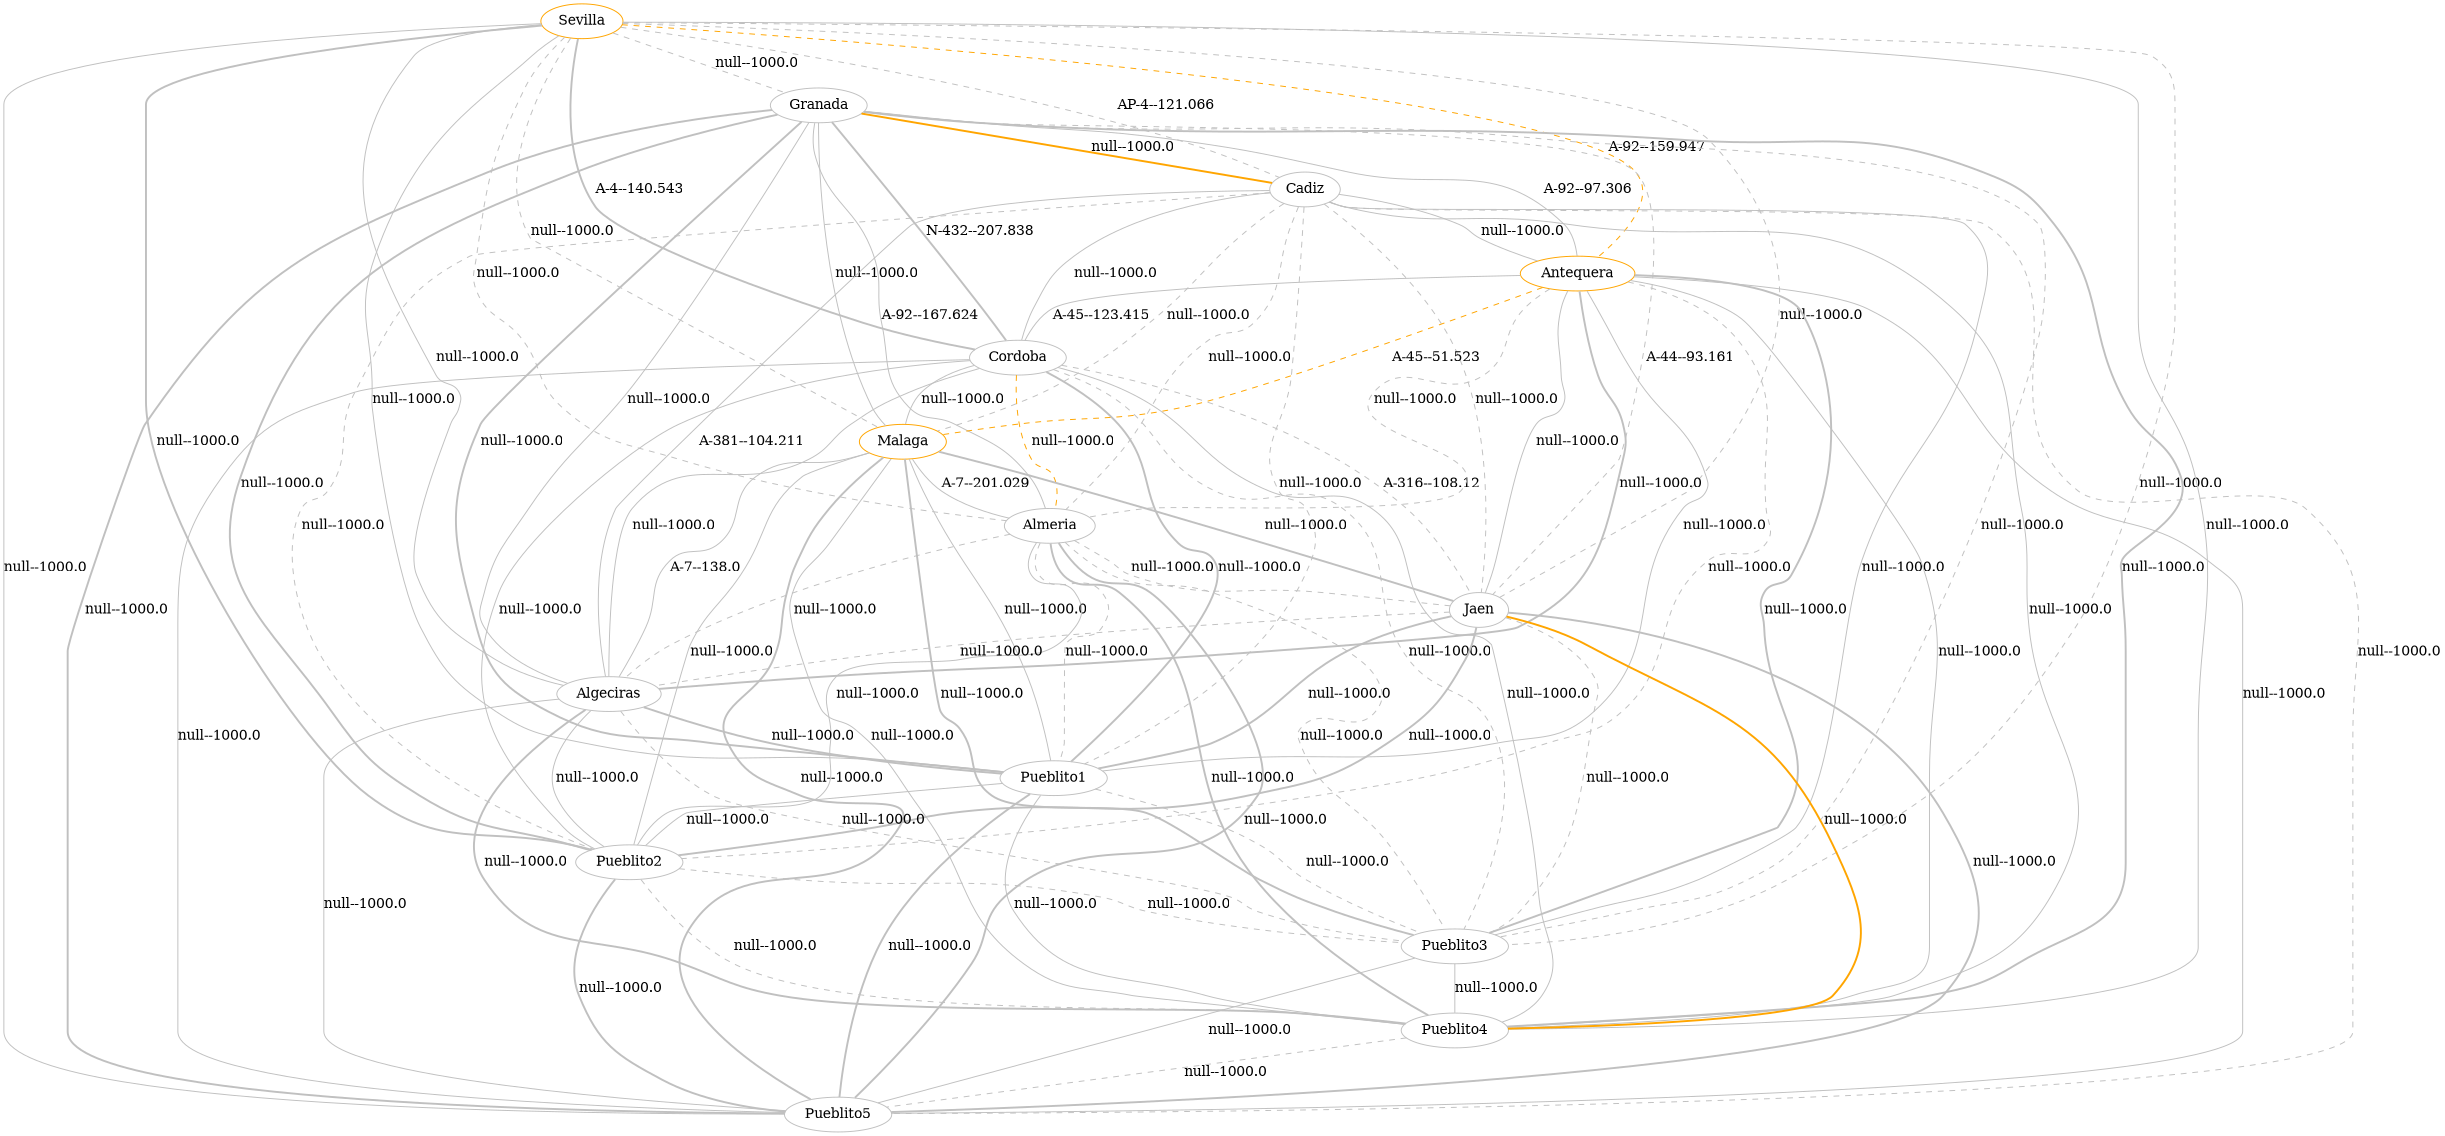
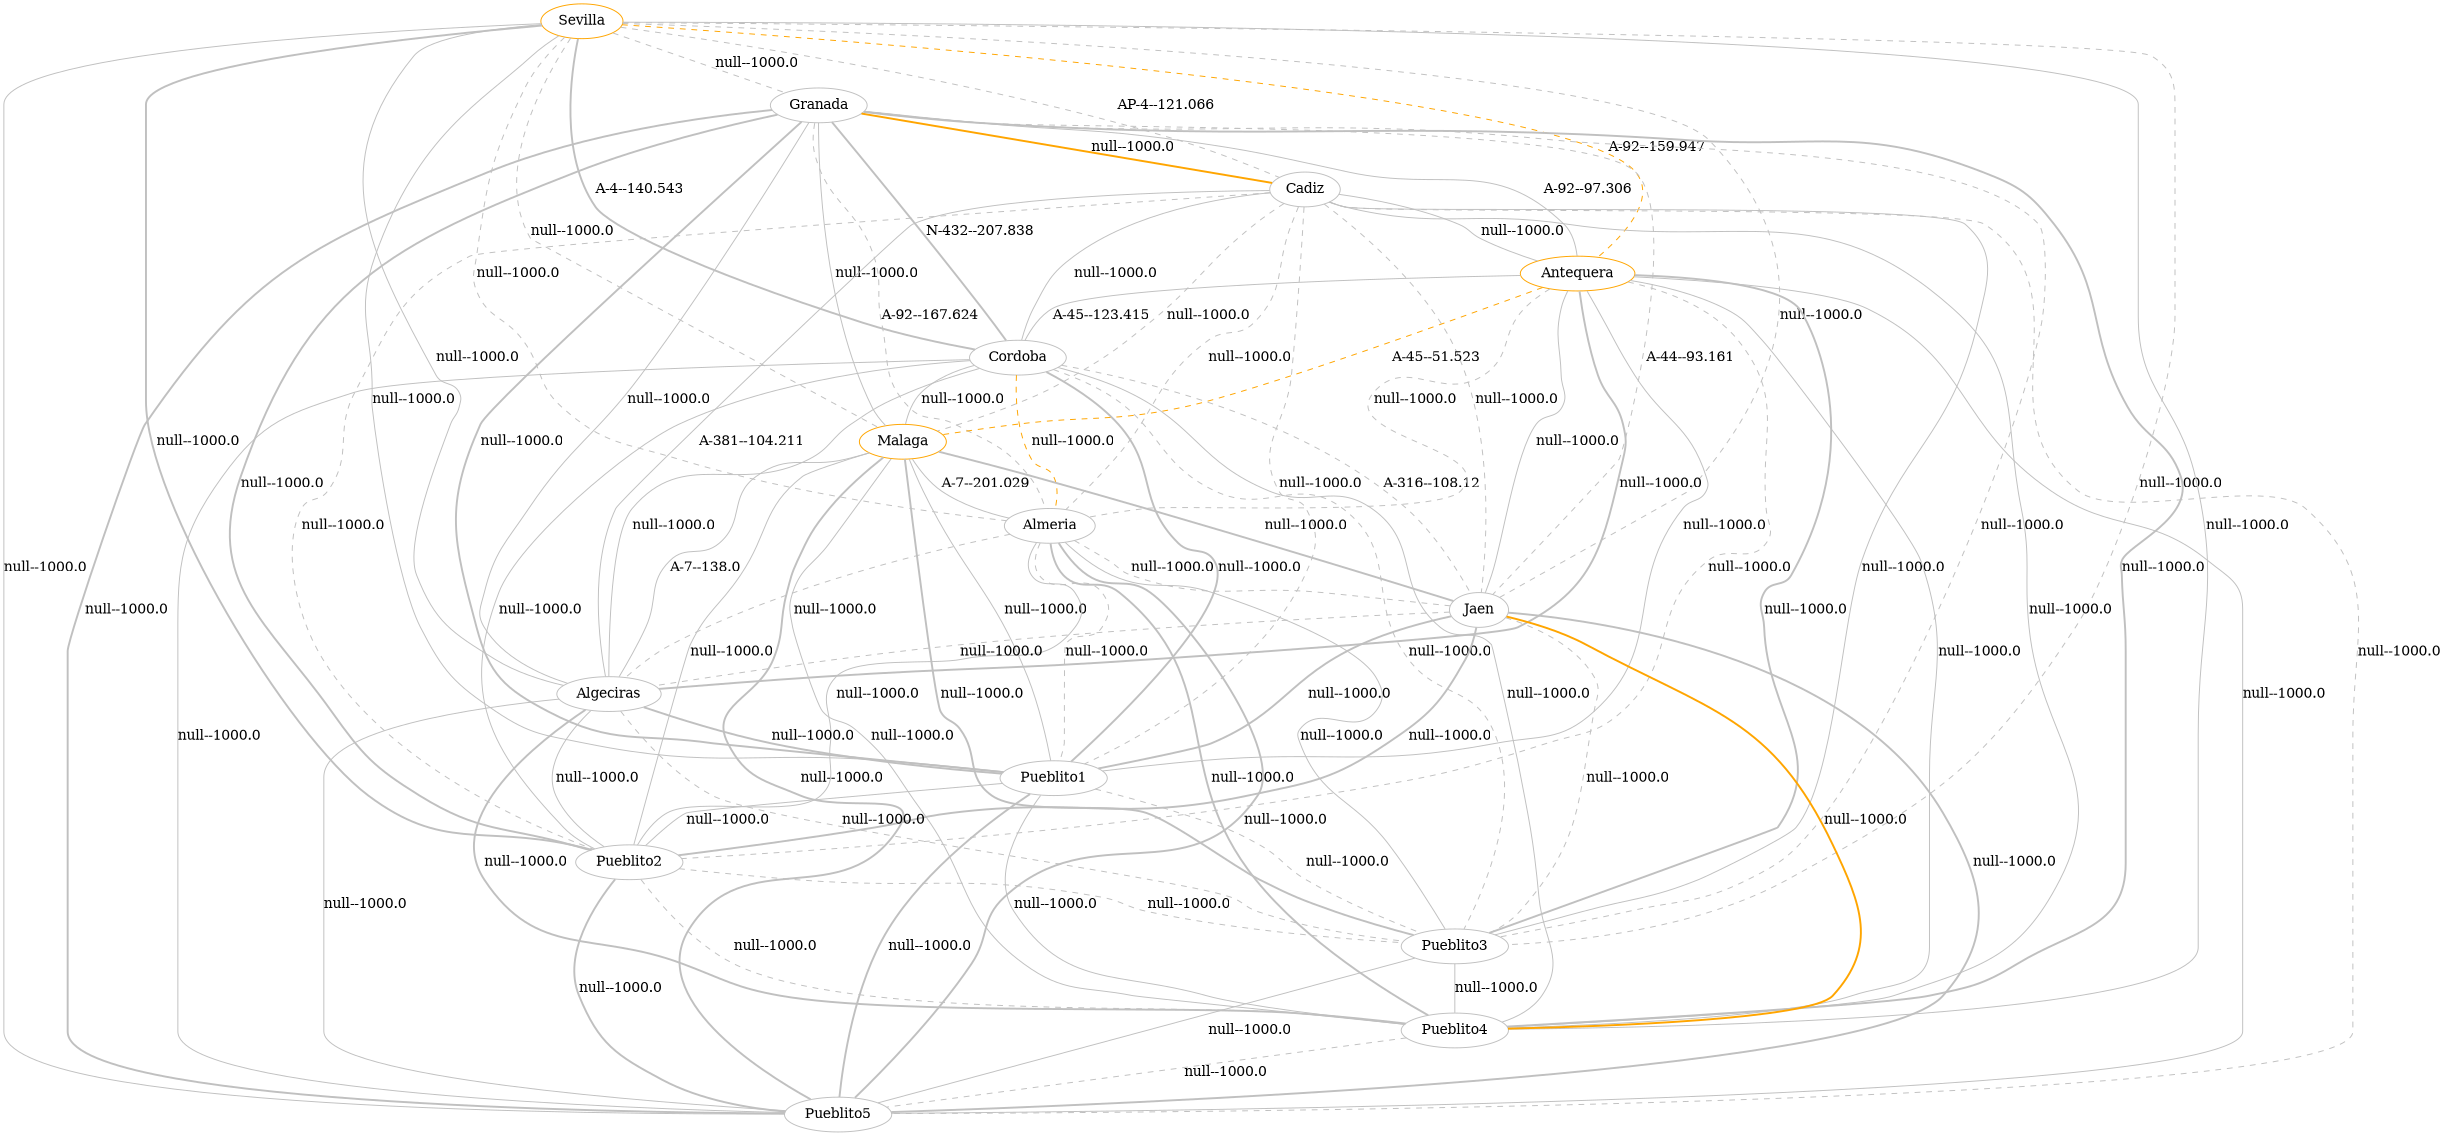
  strict graph {
    node [color=gray]
    edge [color=gray style=solid]
    n1 [color=orange label=Sevilla]
    n2 [label=Granada]
    n3 [label=Cadiz]
    n4 [label=Cordoba]
    n5 [color=orange label=Malaga]
    n6 [color=orange label=Antequera]
    n7 [label=Almeria]
    n8 [label=Jaen]
    n9 [label=Algeciras]
    n10 [label=Pueblito1]
    n11 [label=Pueblito2]
    n12 [label=Pueblito3]
    n13 [label=Pueblito4]
    n14 [label=Pueblito5]
    n1 -- n2 [label="null--1000.0" style=dashed]
    n1 -- n3 [label="AP-4--121.066" style=dashed]
    n1 -- n4 [label="A-4--140.543" style=bold]
    n1 -- n5 [label="null--1000.0" style=dashed]
    n1 -- n6 [color=orange label="A-92--159.947" style=dashed]
    n1 -- n7 [label="null--1000.0" style=dashed]
    n1 -- n8 [label="null--1000.0" style=dashed]
    n1 -- n9 [label="null--1000.0"]
    n1 -- n10 [label="null--1000.0"]
    n1 -- n11 [label="null--1000.0" style=bold]
    n1 -- n12 [label="null--1000.0" style=dashed]
    n1 -- n13 [label="null--1000.0"]
    n1 -- n14 [label="null--1000.0"]
    n2 -- n3 [color=orange label="null--1000.0" style=bold]
    n2 -- n5 [label="null--1000.0"]
-   n2 -- n7 [label="A-92--167.624"]
+   n2 -- n7 [label="A-92--167.624" style=dashed]
    n2 -- n8 [label="A-44--93.161" style=dashed]
    n2 -- n9 [label="null--1000.0"]
    n2 -- n10 [label="null--1000.0" style=bold]
    n2 -- n11 [label="null--1000.0" style=bold]
    n2 -- n12 [label="null--1000.0" style=dashed]
    n2 -- n13 [label="null--1000.0" style=bold]
    n2 -- n14 [label="null--1000.0" style=bold]
    n3 -- n4 [label="null--1000.0"]
    n3 -- n5 [label="null--1000.0" style=dashed]
    n3 -- n6 [label="null--1000.0"]
    n3 -- n7 [label="null--1000.0" style=dashed]
    n3 -- n8 [label="null--1000.0" style=dashed]
    n3 -- n9 [label="A-381--104.211"]
    n3 -- n10 [label="null--1000.0" style=dashed]
    n3 -- n11 [label="null--1000.0" style=dashed]
    n3 -- n12 [label="null--1000.0"]
    n3 -- n13 [label="null--1000.0"]
    n3 -- n14 [label="null--1000.0" style=dashed]
    n4 -- n2 [label="N-432--207.838" style=bold]
    n4 -- n5 [label="null--1000.0"]
    n4 -- n7 [color=orange label="null--1000.0" style=dashed]
    n4 -- n8 [label="A-316--108.12" style=dashed]
    n4 -- n9 [label="null--1000.0"]
    n4 -- n10 [label="null--1000.0" style=bold]
    n4 -- n11 [label="null--1000.0"]
    n4 -- n12 [label="null--1000.0" style=dashed]
    n4 -- n13 [label="null--1000.0"]
    n4 -- n14 [label="null--1000.0"]
    n5 -- n7 [label="A-7--201.029"]
    n5 -- n8 [label="null--1000.0" style=bold]
    n5 -- n10 [label="null--1000.0"]
    n5 -- n11 [label="null--1000.0"]
    n5 -- n12 [label="null--1000.0" style=bold]
    n5 -- n13 [label="null--1000.0"]
    n5 -- n14 [label="null--1000.0" style=bold]
    n6 -- n2 [label="A-92--97.306"]
    n6 -- n4 [label="A-45--123.415"]
    n6 -- n5 [color=orange label="A-45--51.523" style=dashed]
    n6 -- n7 [label="null--1000.0" style=dashed]
    n6 -- n8 [label="null--1000.0"]
    n6 -- n9 [label="null--1000.0" style=bold]
    n6 -- n10 [label="null--1000.0"]
    n6 -- n11 [label="null--1000.0" style=dashed]
    n6 -- n12 [label="null--1000.0" style=bold]
    n6 -- n13 [label="null--1000.0"]
    n6 -- n14 [label="null--1000.0"]
    n7 -- n8 [label="null--1000.0" style=dashed]
    n7 -- n9 [label="null--1000.0" style=dashed]
    n7 -- n10 [label="null--1000.0" style=dashed]
    n7 -- n11 [label="null--1000.0"]
-   n7 -- n12 [label="null--1000.0" style=dashed]
+   n7 -- n12 [label="null--1000.0"]
    n7 -- n13 [label="null--1000.0" style=bold]
    n7 -- n14 [label="null--1000.0" style=bold]
    n8 -- n9 [label="null--1000.0" style=dashed]
    n8 -- n10 [label="null--1000.0" style=bold]
    n8 -- n11 [label="null--1000.0" style=bold]
    n8 -- n12 [label="null--1000.0" style=dashed]
    n8 -- n13 [color=orange label="null--1000.0" style=bold]
    n8 -- n14 [label="null--1000.0" style=bold]
    n9 -- n5 [label="A-7--138.0"]
    n9 -- n10 [label="null--1000.0" style=bold]
    n9 -- n11 [label="null--1000.0"]
    n9 -- n12 [label="null--1000.0" style=dashed]
    n9 -- n13 [label="null--1000.0" style=bold]
    n9 -- n14 [label="null--1000.0"]
    n10 -- n11 [label="null--1000.0"]
    n10 -- n12 [label="null--1000.0" style=dashed]
    n10 -- n13 [label="null--1000.0"]
    n10 -- n14 [label="null--1000.0" style=bold]
    n11 -- n12 [label="null--1000.0" style=dashed]
    n11 -- n13 [label="null--1000.0" style=dashed]
    n11 -- n14 [label="null--1000.0" style=bold]
    n12 -- n13 [label="null--1000.0"]
    n12 -- n14 [label="null--1000.0"]
    n13 -- n14 [label="null--1000.0" style=dashed]
  }
